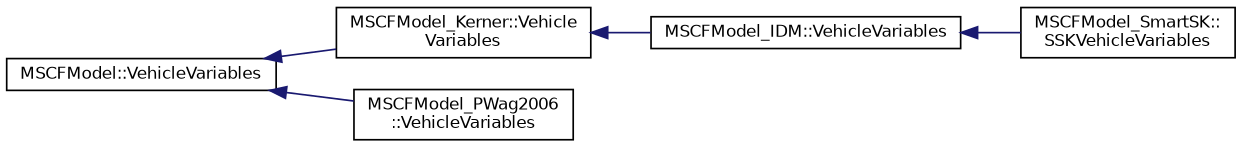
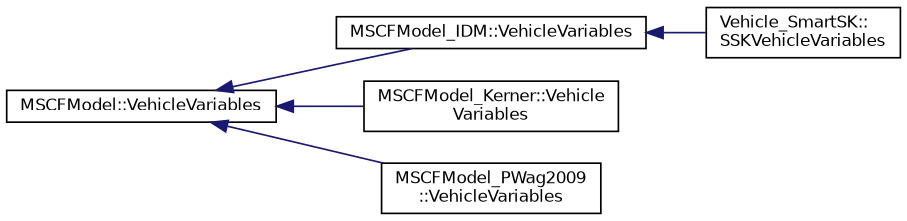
  digraph {
    rankdir=LR
    node [color=black fillcolor=white fontname=Helvetica fontsize=10 shape=record style=filled]
    edge [color=midnightblue dir=back fontname=Helvetica fontsize=10 labelfontname=Helvetica labelfontsize=10 style=solid]
    n1 [height=0.2 label="MSCFModel::VehicleVariables" width=0.4]
    n2 [height=0.2 label="MSCFModel_IDM::VehicleVariables" width=0.4]
    n3 [height=0.2 label="MSCFModel_Kerner::Vehicle\lVariables" width=0.4]
-   n4 [height=0.2 label="MSCFModel_PWag2006\l::VehicleVariables" width=0.4]
-   n5 [height=0.2 label="MSCFModel_SmartSK::\lSSKVehicleVariables" width=0.4]
-   n3 -> n2
+   n4 [height=0.2 label="MSCFModel_PWag2009\l::VehicleVariables" width=0.4]
+   n5 [height=0.2 label="Vehicle_SmartSK::\lSSKVehicleVariables" width=0.4]
+   n1 -> n2
    n1 -> n3
    n1 -> n4
    n2 -> n5
  }
